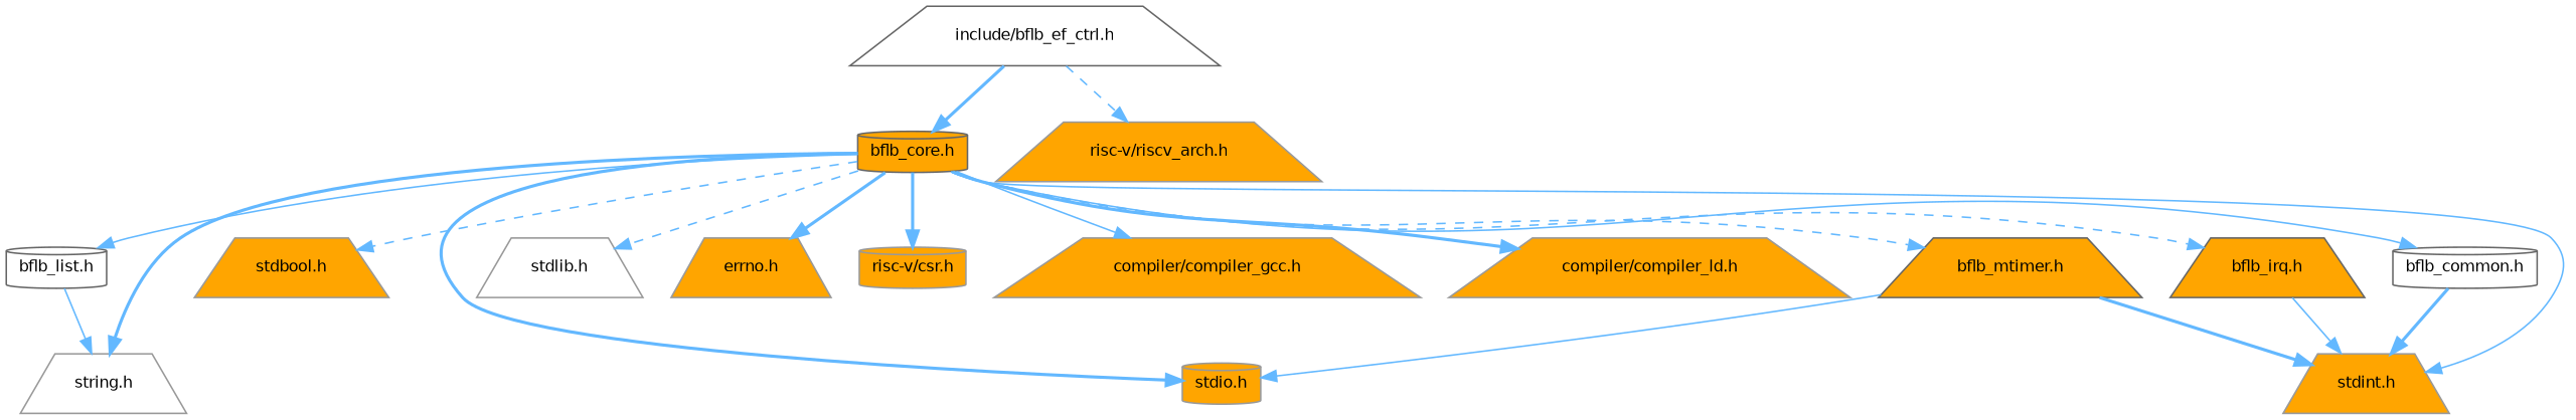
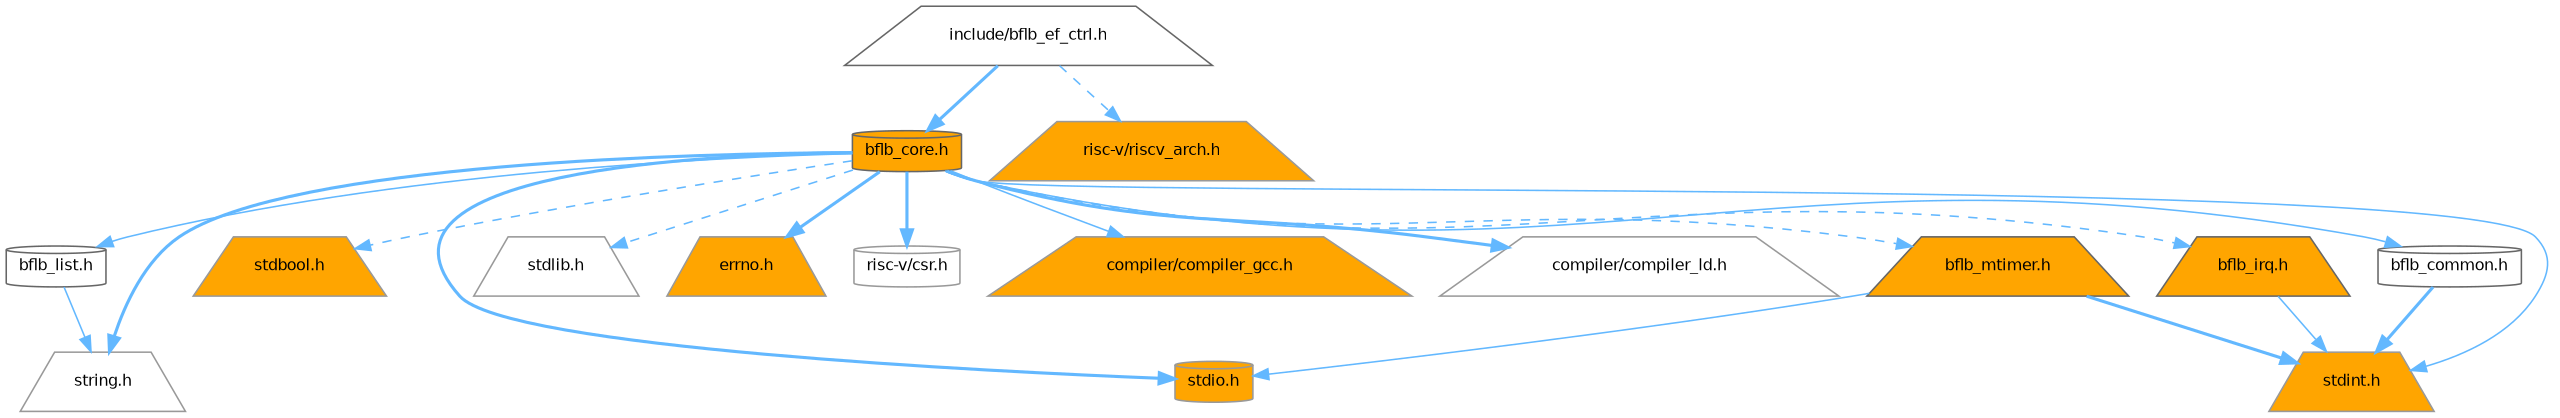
  digraph {
    fontname="DejaVu Sans"
    node [color=grey60 fillcolor=orange fontname="DejaVu Sans" fontsize=10 shape=trapezium style=filled]
    edge [color=steelblue1 fontname="DejaVu Sans" fontsize=10 labelfontname=Helvetica labelfontsize=10 style=bold]
    n1 [color=gray40 fillcolor=white fontcolor=black height=0.2 label="include/bflb_ef_ctrl.h" width=0.4]
    n2 [color=grey40 height=0.2 label="bflb_core.h" shape=cylinder width=0.4]
    n3 [height=0.2 label="risc-v/riscv_arch.h" width=0.4]
    n4 [height=0.2 label="stdint.h" width=0.4]
    n5 [fillcolor=white height=0.2 label="string.h" width=0.4]
    n6 [height=0.2 label="stdbool.h" width=0.4]
    n7 [height=0.2 label="stdio.h" shape=cylinder width=0.4]
    n8 [fillcolor=white height=0.2 label="stdlib.h" width=0.4]
    n9 [height=0.2 label="errno.h" width=0.4]
-   n10 [height=0.2 label="risc-v/csr.h" shape=cylinder width=0.4]
+   n10 [fillcolor=white height=0.2 label="risc-v/csr.h" shape=cylinder width=0.4]
    n11 [height=0.2 label="compiler/compiler_gcc.h" width=0.4]
-   n12 [height=0.2 label="compiler/compiler_ld.h" width=0.4]
+   n12 [fillcolor=white height=0.2 label="compiler/compiler_ld.h" width=0.4]
    n13 [color=grey40 fillcolor=white height=0.2 label="bflb_list.h" shape=cylinder width=0.4]
    n14 [color=grey40 height=0.2 label="bflb_mtimer.h" width=0.4]
    n15 [color=grey40 height=0.2 label="bflb_irq.h" width=0.4]
    n16 [color=grey40 fillcolor=white height=0.2 label="bflb_common.h" shape=cylinder width=0.4]
    n1 -> n2
    n1 -> n3 [style=dashed]
    n2 -> n4 [style=solid]
    n2 -> n5
    n2 -> n6 [style=dashed]
    n2 -> n7
    n2 -> n8 [style=dashed]
    n2 -> n9
    n2 -> n10
    n2 -> n11 [style=solid]
    n2 -> n12
    n2 -> n13 [style=solid]
    n2 -> n14 [style=dashed]
    n2 -> n15 [style=dashed]
    n2 -> n16 [style=solid]
    n13 -> n5 [style=solid]
    n14 -> n4
    n14 -> n7 [style=solid]
    n15 -> n4 [style=solid]
    n16 -> n4
  }
